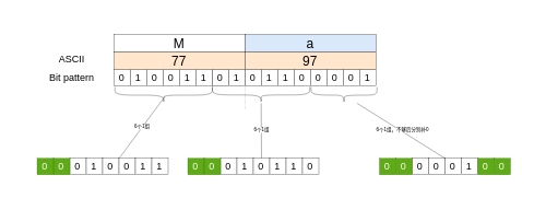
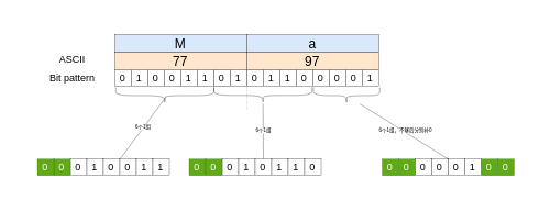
  <mxCell id="0" />
  <mxCell id="1" parent="0" />
  <mxCell id="2" value="0" style="whiteSpace=wrap;html=1;aspect=fixed;fontSize=6;strokeWidth=0.2;" vertex="1" parent="1"><mxGeometry x="69" y="42" width="10" height="10" as="geometry" /></mxCell>
  <mxCell id="3" value="1" style="whiteSpace=wrap;html=1;aspect=fixed;fontSize=6;strokeWidth=0.2;" vertex="1" parent="1"><mxGeometry x="79" y="42" width="10" height="10" as="geometry" /></mxCell>
  <mxCell id="4" value="0" style="whiteSpace=wrap;html=1;aspect=fixed;fontSize=6;strokeWidth=0.2;" vertex="1" parent="1"><mxGeometry x="89" y="42" width="10" height="10" as="geometry" /></mxCell>
  <mxCell id="5" value="0" style="whiteSpace=wrap;html=1;aspect=fixed;fontSize=6;strokeWidth=0.2;" vertex="1" parent="1"><mxGeometry x="99" y="42" width="10" height="10" as="geometry" /></mxCell>
  <mxCell id="6" value="1" style="whiteSpace=wrap;html=1;aspect=fixed;fontSize=6;strokeWidth=0.2;" vertex="1" parent="1"><mxGeometry x="109" y="42" width="10" height="10" as="geometry" /></mxCell>
  <mxCell id="7" value="1" style="whiteSpace=wrap;html=1;aspect=fixed;fontSize=6;strokeWidth=0.2;" vertex="1" parent="1"><mxGeometry x="119" y="42" width="10" height="10" as="geometry" /></mxCell>
  <mxCell id="8" value="1" style="whiteSpace=wrap;html=1;aspect=fixed;fontSize=6;strokeWidth=0.2;" vertex="1" parent="1"><mxGeometry x="139" y="42" width="10" height="10" as="geometry" /></mxCell>
  <mxCell id="9" value="0" style="whiteSpace=wrap;html=1;aspect=fixed;fontSize=6;strokeWidth=0.2;" vertex="1" parent="1"><mxGeometry x="129" y="42" width="10" height="10" as="geometry" /></mxCell>
  <mxCell id="10" value="0" style="whiteSpace=wrap;html=1;aspect=fixed;fontSize=6;strokeWidth=0.2;" vertex="1" parent="1"><mxGeometry x="149" y="42" width="10" height="10" as="geometry" /></mxCell>
  <mxCell id="11" value="1" style="whiteSpace=wrap;html=1;aspect=fixed;fontSize=6;strokeWidth=0.2;" vertex="1" parent="1"><mxGeometry x="159" y="42" width="10" height="10" as="geometry" /></mxCell>
  <mxCell id="12" value="1" style="whiteSpace=wrap;html=1;aspect=fixed;fontSize=6;strokeWidth=0.2;" vertex="1" parent="1"><mxGeometry x="169" y="42" width="10" height="10" as="geometry" /></mxCell>
  <mxCell id="13" value="0" style="whiteSpace=wrap;html=1;aspect=fixed;fontSize=6;strokeWidth=0.2;" vertex="1" parent="1"><mxGeometry x="179" y="42" width="10" height="10" as="geometry" /></mxCell>
  <mxCell id="14" value="0" style="whiteSpace=wrap;html=1;aspect=fixed;fontSize=6;strokeWidth=0.2;" vertex="1" parent="1"><mxGeometry x="189" y="42" width="10" height="10" as="geometry" /></mxCell>
  <mxCell id="15" value="0" style="whiteSpace=wrap;html=1;aspect=fixed;fontSize=6;strokeWidth=0.2;" vertex="1" parent="1"><mxGeometry x="199" y="42" width="10" height="10" as="geometry" /></mxCell>
  <mxCell id="16" value="1" style="whiteSpace=wrap;html=1;aspect=fixed;fontSize=6;strokeWidth=0.2;" vertex="1" parent="1"><mxGeometry x="219" y="42" width="10" height="10" as="geometry" /></mxCell>
  <mxCell id="17" value="0" style="whiteSpace=wrap;html=1;aspect=fixed;fontSize=6;strokeWidth=0.2;" vertex="1" parent="1"><mxGeometry x="209" y="42" width="10" height="10" as="geometry" /></mxCell>
  <mxCell id="18" value="" style="endArrow=none;dashed=1;html=1;dashPattern=1 3;strokeWidth=0.2;fontSize=6;" edge="1" parent="1"><mxGeometry width="50" height="50" relative="1" as="geometry"><mxPoint x="149" y="66" as="sourcePoint" /><mxPoint x="149" y="28" as="targetPoint" /></mxGeometry></mxCell>
  <mxCell id="19" value="0" style="whiteSpace=wrap;html=1;aspect=fixed;fontSize=6;strokeWidth=0.2;" vertex="1" parent="1"><mxGeometry x="42" y="96" width="10" height="10" as="geometry" /></mxCell>
  <mxCell id="20" value="1" style="whiteSpace=wrap;html=1;aspect=fixed;fontSize=6;strokeWidth=0.2;" vertex="1" parent="1"><mxGeometry x="52" y="96" width="10" height="10" as="geometry" /></mxCell>
  <mxCell id="21" value="0" style="whiteSpace=wrap;html=1;aspect=fixed;fontSize=6;strokeWidth=0.2;" vertex="1" parent="1"><mxGeometry x="62" y="96" width="10" height="10" as="geometry" /></mxCell>
  <mxCell id="22" value="0" style="whiteSpace=wrap;html=1;aspect=fixed;fontSize=6;strokeWidth=0.2;" vertex="1" parent="1"><mxGeometry x="72" y="96" width="10" height="10" as="geometry" /></mxCell>
  <mxCell id="23" value="1" style="whiteSpace=wrap;html=1;aspect=fixed;fontSize=6;strokeWidth=0.2;" vertex="1" parent="1"><mxGeometry x="82" y="96" width="10" height="10" as="geometry" /></mxCell>
  <mxCell id="24" value="1" style="whiteSpace=wrap;html=1;aspect=fixed;fontSize=6;strokeWidth=0.2;" vertex="1" parent="1"><mxGeometry x="92" y="96" width="10" height="10" as="geometry" /></mxCell>
  <mxCell id="25" value="0" style="whiteSpace=wrap;html=1;aspect=fixed;fontSize=6;strokeWidth=0.2;fillColor=#60a917;fontColor=#ffffff;strokeColor=#2D7600;" vertex="1" parent="1"><mxGeometry x="32" y="96" width="10" height="10" as="geometry" /></mxCell>
  <mxCell id="26" value="0" style="whiteSpace=wrap;html=1;aspect=fixed;fontSize=6;strokeWidth=0.2;fillColor=#60a917;fontColor=#ffffff;strokeColor=#2D7600;" vertex="1" parent="1"><mxGeometry x="22" y="96" width="10" height="10" as="geometry" /></mxCell>
  <mxCell id="27" value="6个1组" style="edgeStyle=none;html=1;strokeWidth=0.2;fontSize=3;endArrow=none;endFill=0;exitX=0.43;exitY=0.514;exitDx=0;exitDy=0;exitPerimeter=0;" edge="1" parent="1" source="28"><mxGeometry relative="1" as="geometry"><mxPoint x="72.529" y="95.437" as="targetPoint" /></mxGeometry></mxCell>
  <mxCell id="28" value="" style="shape=curlyBracket;whiteSpace=wrap;html=1;rounded=1;labelPosition=left;verticalLabelPosition=middle;align=right;verticalAlign=middle;strokeWidth=0.2;fontSize=3;rotation=-90;" vertex="1" parent="1"><mxGeometry x="94.25" y="27.75" width="10" height="59.5" as="geometry" /></mxCell>
  <mxCell id="29" value="6个1组" style="edgeStyle=none;html=1;entryX=0.5;entryY=0;entryDx=0;entryDy=0;strokeWidth=0.2;fontSize=3;endArrow=none;endFill=0;" edge="1" parent="1" source="30" target="34"><mxGeometry relative="1" as="geometry" /></mxCell>
  <mxCell id="30" value="" style="shape=curlyBracket;whiteSpace=wrap;html=1;rounded=1;labelPosition=left;verticalLabelPosition=middle;align=right;verticalAlign=middle;strokeWidth=0.2;fontSize=3;rotation=-90;" vertex="1" parent="1"><mxGeometry x="153.75" y="27.63" width="10" height="59.5" as="geometry" /></mxCell>
  <mxCell id="31" value="0" style="whiteSpace=wrap;html=1;aspect=fixed;fontSize=6;strokeWidth=0.2;" vertex="1" parent="1"><mxGeometry x="129" y="42" width="10" height="10" as="geometry" /></mxCell>
  <mxCell id="32" value="0" style="whiteSpace=wrap;html=1;aspect=fixed;fontSize=6;strokeWidth=0.2;" vertex="1" parent="1"><mxGeometry x="134" y="96" width="10" height="10" as="geometry" /></mxCell>
  <mxCell id="33" value="1" style="whiteSpace=wrap;html=1;aspect=fixed;fontSize=6;strokeWidth=0.2;" vertex="1" parent="1"><mxGeometry x="144" y="96" width="10" height="10" as="geometry" /></mxCell>
  <mxCell id="34" value="0" style="whiteSpace=wrap;html=1;aspect=fixed;fontSize=6;strokeWidth=0.2;" vertex="1" parent="1"><mxGeometry x="154" y="96" width="10" height="10" as="geometry" /></mxCell>
  <mxCell id="35" value="1" style="whiteSpace=wrap;html=1;aspect=fixed;fontSize=6;strokeWidth=0.2;" vertex="1" parent="1"><mxGeometry x="164" y="96" width="10" height="10" as="geometry" /></mxCell>
  <mxCell id="36" value="1" style="whiteSpace=wrap;html=1;aspect=fixed;fontSize=6;strokeWidth=0.2;" vertex="1" parent="1"><mxGeometry x="174" y="96" width="10" height="10" as="geometry" /></mxCell>
  <mxCell id="37" value="0" style="whiteSpace=wrap;html=1;aspect=fixed;fontSize=6;strokeWidth=0.2;" vertex="1" parent="1"><mxGeometry x="184" y="96" width="10" height="10" as="geometry" /></mxCell>
  <mxCell id="38" value="0" style="whiteSpace=wrap;html=1;aspect=fixed;fontSize=6;strokeWidth=0.2;fillColor=#60a917;fontColor=#ffffff;strokeColor=#2D7600;" vertex="1" parent="1"><mxGeometry x="114" y="96" width="10" height="10" as="geometry" /></mxCell>
  <mxCell id="39" value="0" style="whiteSpace=wrap;html=1;aspect=fixed;fontSize=6;strokeWidth=0.2;fillColor=#60a917;fontColor=#ffffff;strokeColor=#2D7600;" vertex="1" parent="1"><mxGeometry x="124" y="96" width="10" height="10" as="geometry" /></mxCell>
  <mxCell id="40" value="0" style="whiteSpace=wrap;html=1;aspect=fixed;fontSize=6;strokeWidth=0.2;" vertex="1" parent="1"><mxGeometry x="251" y="96" width="10" height="10" as="geometry" /></mxCell>
  <mxCell id="41" value="0" style="whiteSpace=wrap;html=1;aspect=fixed;fontSize=6;strokeWidth=0.2;" vertex="1" parent="1"><mxGeometry x="261" y="96" width="10" height="10" as="geometry" /></mxCell>
  <mxCell id="42" value="1" style="whiteSpace=wrap;html=1;aspect=fixed;fontSize=6;strokeWidth=0.2;" vertex="1" parent="1"><mxGeometry x="281" y="96" width="10" height="10" as="geometry" /></mxCell>
  <mxCell id="43" value="0" style="whiteSpace=wrap;html=1;aspect=fixed;fontSize=6;strokeWidth=0.2;" vertex="1" parent="1"><mxGeometry x="271" y="96" width="10" height="10" as="geometry" /></mxCell>
  <mxCell id="44" value="0" style="whiteSpace=wrap;html=1;aspect=fixed;fontSize=6;strokeWidth=0.2;fillColor=#60a917;fontColor=#ffffff;strokeColor=#2D7600;" vertex="1" parent="1"><mxGeometry x="241" y="96" width="10" height="10" as="geometry" /></mxCell>
  <mxCell id="45" value="0" style="whiteSpace=wrap;html=1;aspect=fixed;fontSize=6;strokeWidth=0.2;fillColor=#60a917;fontColor=#ffffff;strokeColor=#2D7600;" vertex="1" parent="1"><mxGeometry x="231" y="96" width="10" height="10" as="geometry" /></mxCell>
  <mxCell id="46" value="0" style="whiteSpace=wrap;html=1;aspect=fixed;fontSize=6;strokeWidth=0.2;fillColor=#60a917;fontColor=#ffffff;strokeColor=#2D7600;" vertex="1" parent="1"><mxGeometry x="291" y="96" width="10" height="10" as="geometry" /></mxCell>
  <mxCell id="47" value="0" style="whiteSpace=wrap;html=1;aspect=fixed;fontSize=6;strokeWidth=0.2;fillColor=#60a917;fontColor=#ffffff;strokeColor=#2D7600;" vertex="1" parent="1"><mxGeometry x="301" y="96" width="10" height="10" as="geometry" /></mxCell>
  <mxCell id="48" value="6个1组，不够后分别补0" style="edgeStyle=none;html=1;entryX=0;entryY=0;entryDx=0;entryDy=0;strokeWidth=0.2;fontSize=3;endArrow=none;endFill=0;" edge="1" parent="1" source="49" target="43"><mxGeometry relative="1" as="geometry" /></mxCell>
  <mxCell id="49" value="" style="shape=curlyBracket;whiteSpace=wrap;html=1;rounded=1;labelPosition=left;verticalLabelPosition=middle;align=right;verticalAlign=middle;strokeWidth=0.2;fontSize=3;rotation=-90;" vertex="1" parent="1"><mxGeometry x="204.37" y="37.38" width="10" height="40.25" as="geometry" /></mxCell>
- <mxCell id="50" value="&lt;font style=&quot;font-size: 8px;&quot;&gt;M&lt;/font&gt;" style="rounded=0;whiteSpace=wrap;html=1;strokeWidth=0.2;fontSize=8;align=center;verticalAlign=middle;" vertex="1" parent="1"><mxGeometry x="69" y="20.5" width="80" height="10.75" as="geometry" /></mxCell>
+ <mxCell id="50" value="&lt;font style=&quot;font-size: 8px;&quot;&gt;M&lt;/font&gt;" style="rounded=0;whiteSpace=wrap;html=1;strokeWidth=0.2;fontSize=8;align=center;verticalAlign=middle;fillColor=#dae8fc;" vertex="1" parent="1"><mxGeometry x="69" y="20.5" width="80" height="10.75" as="geometry" /></mxCell>
  <mxCell id="51" value="&lt;font style=&quot;font-size: 8px;&quot;&gt;a&lt;/font&gt;" style="rounded=0;whiteSpace=wrap;html=1;strokeWidth=0.2;fontSize=8;verticalAlign=middle;fillColor=#dae8fc;" vertex="1" parent="1"><mxGeometry x="149" y="20.62" width="80" height="10.63" as="geometry" /></mxCell>
  <mxCell id="52" value="ASCII" style="text;html=1;align=center;verticalAlign=middle;resizable=0;points=[];autosize=1;strokeColor=none;fillColor=none;fontSize=6;" vertex="1" parent="1"><mxGeometry x="26" y="26" width="34" height="19" as="geometry" /></mxCell>
  <mxCell id="53" value="Bit pattern" style="text;html=1;align=center;verticalAlign=middle;resizable=0;points=[];autosize=1;strokeColor=none;fillColor=none;fontSize=6;" vertex="1" parent="1"><mxGeometry x="20.5" y="37.5" width="45" height="19" as="geometry" /></mxCell>
  <mxCell id="54" value="&lt;font style=&quot;font-size: 8px;&quot;&gt;77&lt;/font&gt;" style="rounded=0;whiteSpace=wrap;html=1;strokeWidth=0.2;fontSize=8;align=center;verticalAlign=middle;fillColor=#ffe6cc;" vertex="1" parent="1"><mxGeometry x="69" y="31.25" width="80" height="10.75" as="geometry" /></mxCell>
  <mxCell id="55" value="&lt;font style=&quot;font-size: 8px;&quot;&gt;97&lt;/font&gt;" style="rounded=0;whiteSpace=wrap;html=1;strokeWidth=0.2;fontSize=8;verticalAlign=middle;fillColor=#ffe6cc;" vertex="1" parent="1"><mxGeometry x="149" y="31.25" width="80" height="10.63" as="geometry" /></mxCell>
